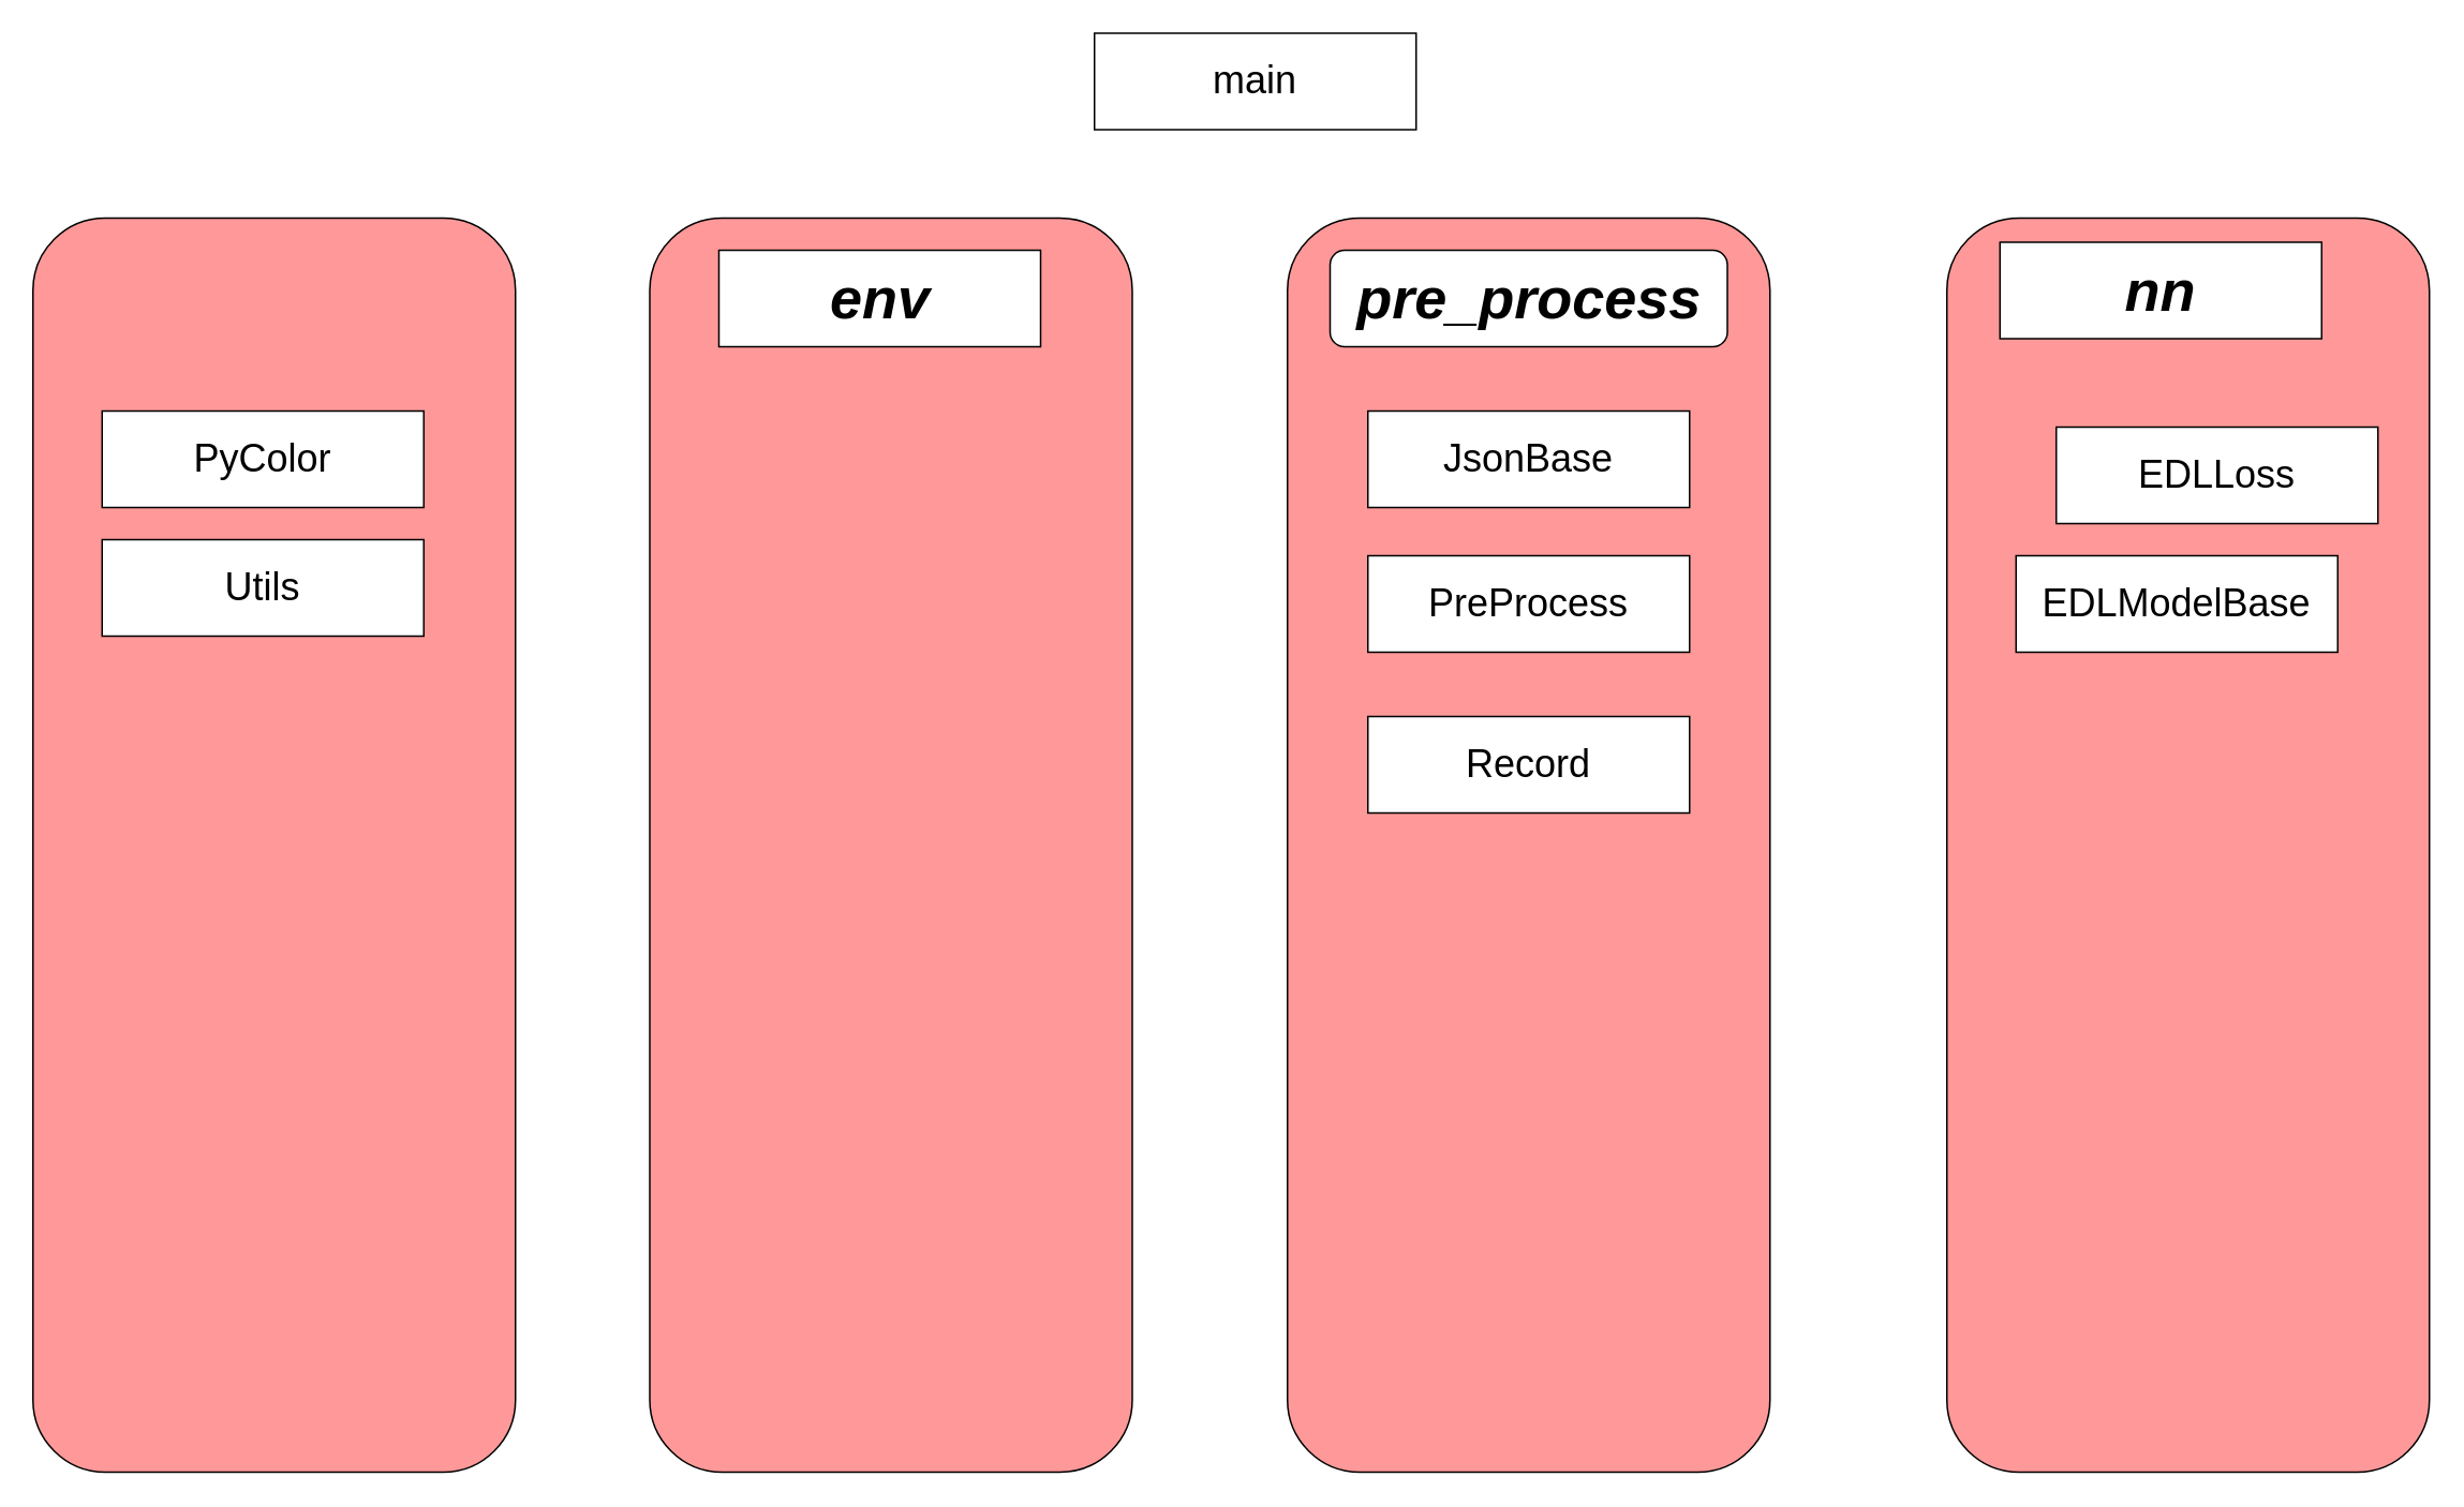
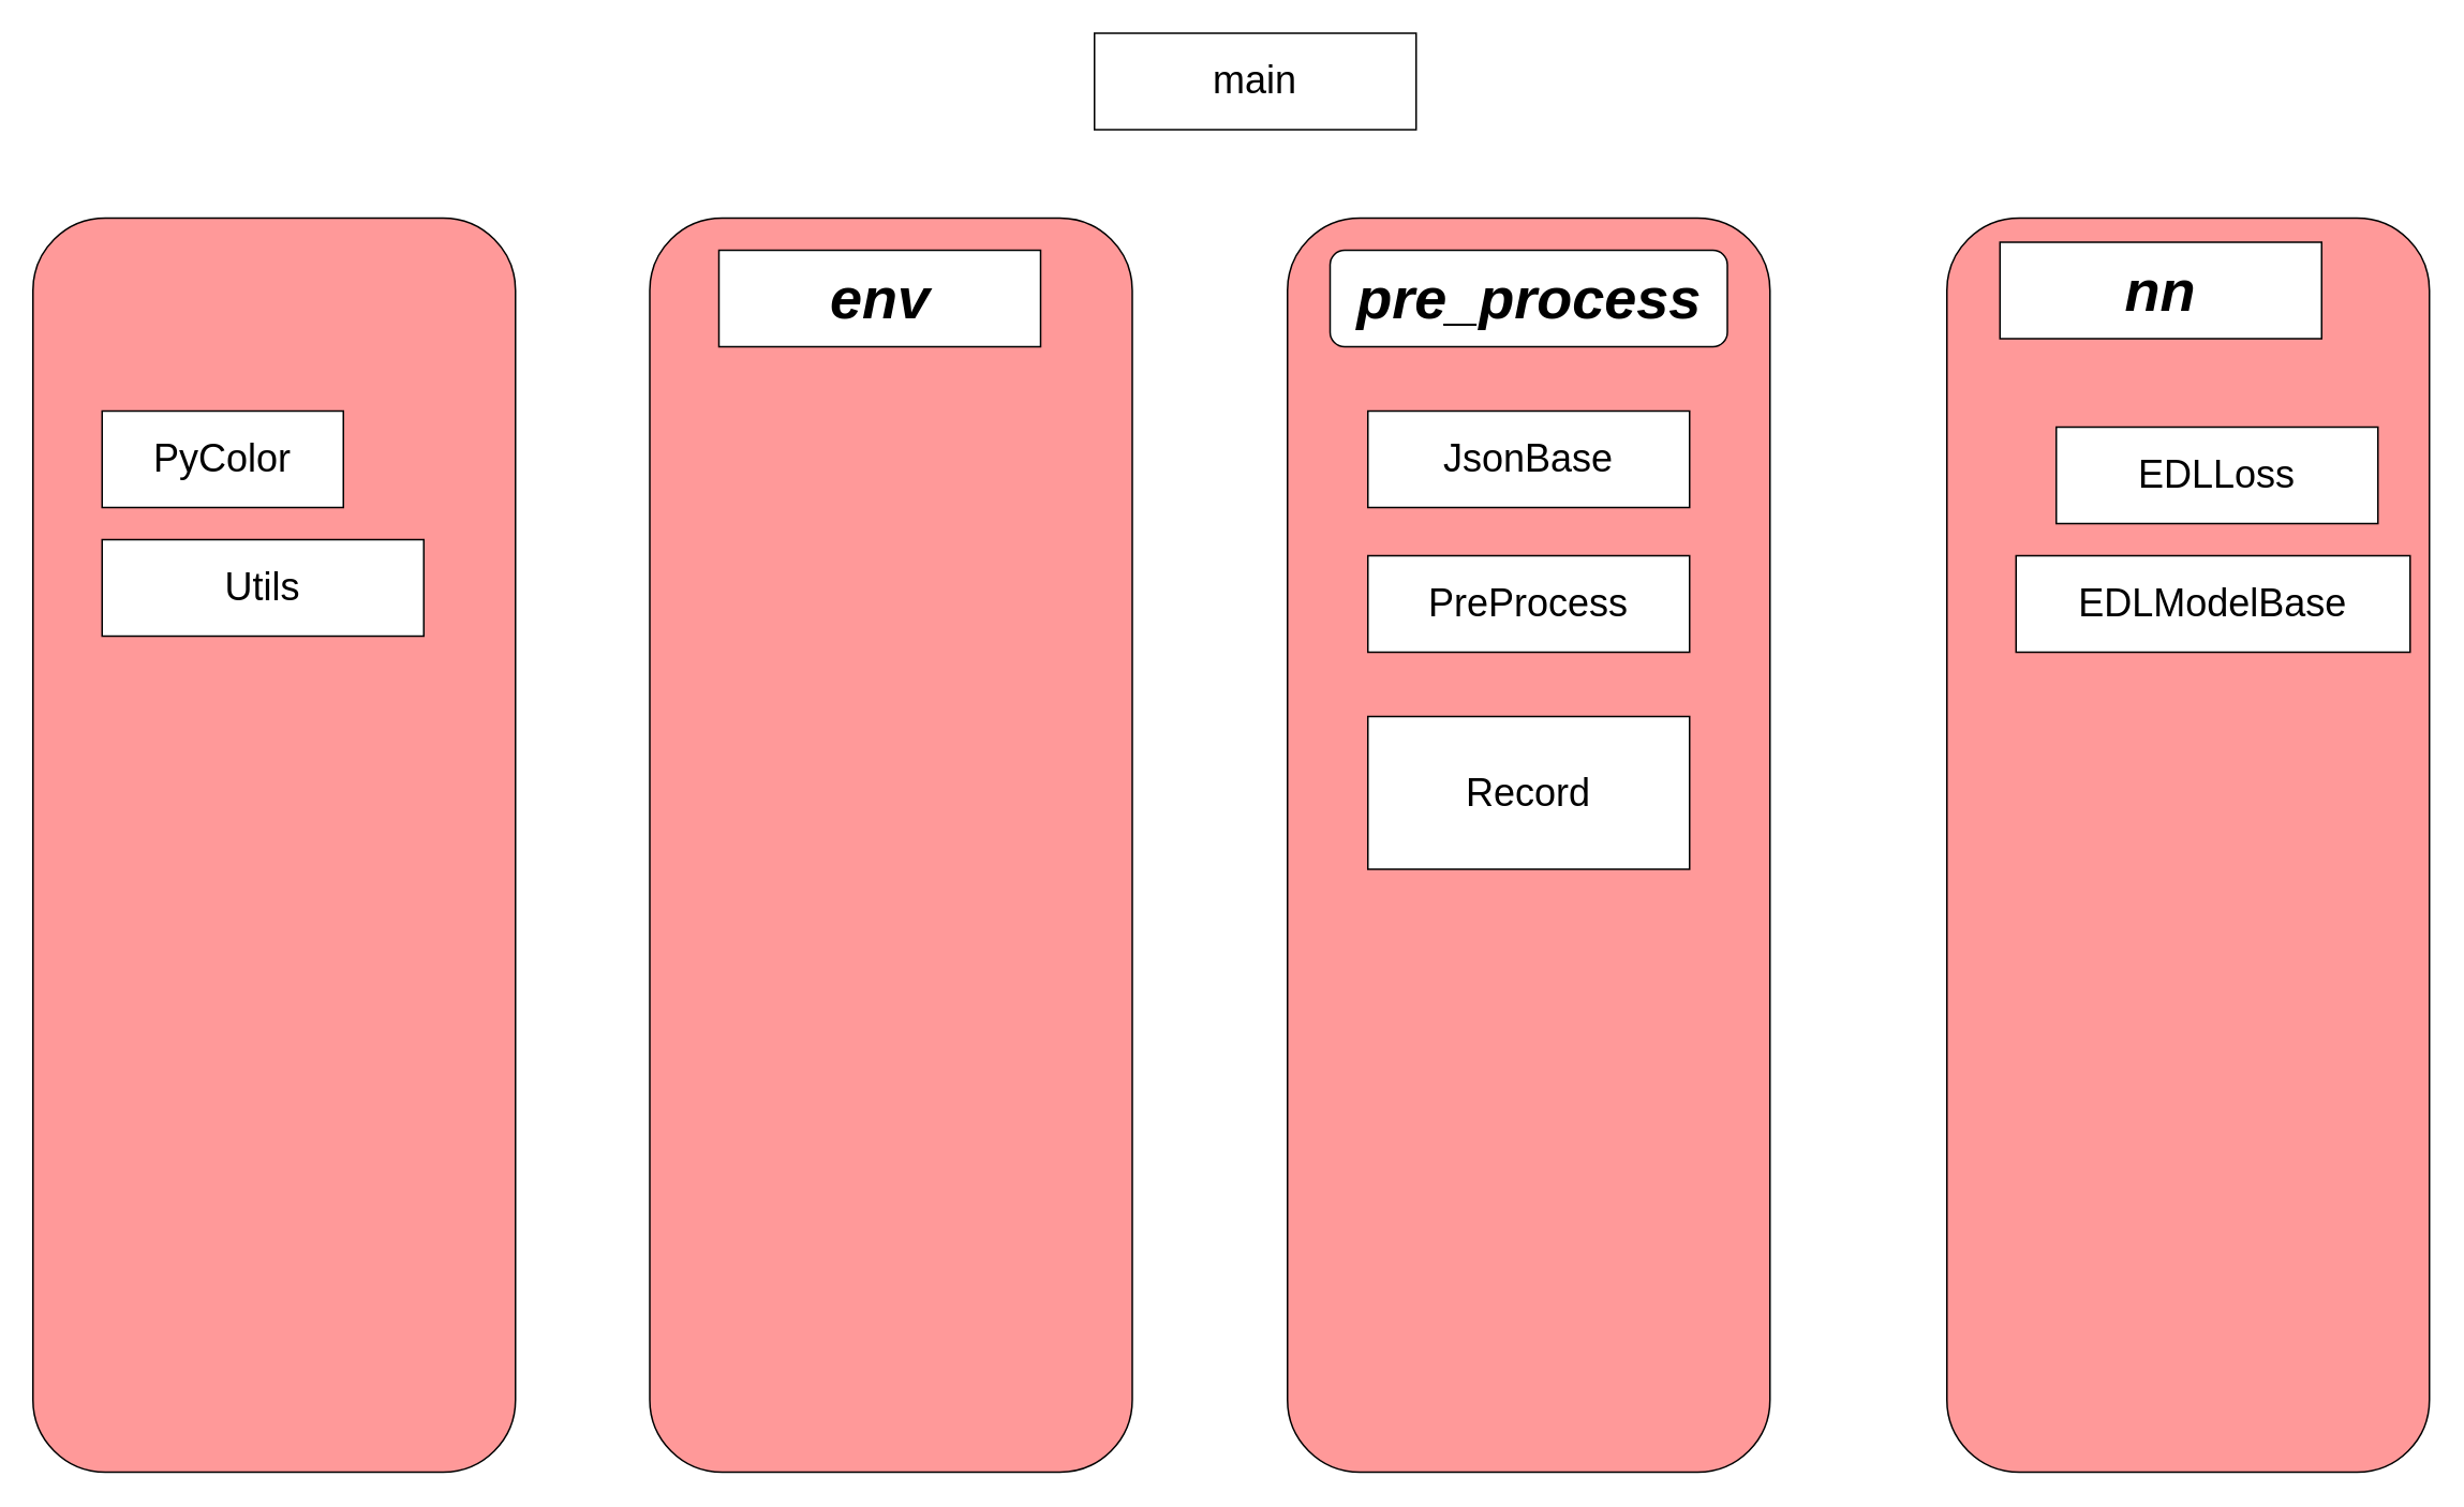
  <mxCell id="0" />
  <mxCell id="1" parent="0" />
  <mxCell id="2" value="&lt;font style=&quot;font-size: 24px&quot;&gt;main&lt;/font&gt;" style="whiteSpace=wrap;html=1;" parent="1" vertex="1"><mxGeometry x="680" y="20" width="200" height="60" as="geometry" /></mxCell>
  <mxCell id="3" value="" style="group" parent="1" vertex="1" connectable="0"><mxGeometry x="20" y="135" width="310" height="780" as="geometry" /></mxCell>
  <mxCell id="4" value="" style="rounded=1;whiteSpace=wrap;html=1;fillColor=#FF9999;" parent="3" vertex="1"><mxGeometry width="300" height="780" as="geometry" /></mxCell>
- <mxCell id="5" value="&lt;span style=&quot;font-size: 24px&quot;&gt;PyColor&lt;/span&gt;" style="whiteSpace=wrap;html=1;" parent="3" vertex="1"><mxGeometry x="43" y="120" width="200" height="60" as="geometry" /></mxCell>
+ <mxCell id="5" value="&lt;span style=&quot;font-size: 24px&quot;&gt;PyColor&lt;/span&gt;" style="whiteSpace=wrap;html=1;" parent="3" vertex="1"><mxGeometry x="43" y="120" width="150" height="60" as="geometry" /></mxCell>
  <mxCell id="6" value="&lt;span style=&quot;font-size: 24px&quot;&gt;Utils&lt;/span&gt;" style="whiteSpace=wrap;html=1;" parent="3" vertex="1"><mxGeometry x="43" y="200" width="200" height="60" as="geometry" /></mxCell>
  <mxCell id="7" value="" style="group" parent="1" vertex="1" connectable="0"><mxGeometry x="403.5" y="135" width="300" height="780" as="geometry" /></mxCell>
  <mxCell id="8" value="" style="rounded=1;whiteSpace=wrap;html=1;fillColor=#FF9999;" parent="7" vertex="1"><mxGeometry width="300" height="780" as="geometry" /></mxCell>
  <mxCell id="9" value="&lt;font&gt;&lt;font style=&quot;font-size: 36px&quot;&gt;&lt;i&gt;&lt;b&gt;env&lt;/b&gt;&lt;/i&gt;&lt;/font&gt;&lt;br&gt;&lt;/font&gt;" style="whiteSpace=wrap;html=1;" parent="7" vertex="1"><mxGeometry x="43" y="20" width="200" height="60" as="geometry" /></mxCell>
  <mxCell id="10" value="" style="group" parent="1" vertex="1" connectable="0"><mxGeometry x="800" y="135" width="300" height="780" as="geometry" /></mxCell>
  <mxCell id="11" value="" style="rounded=1;whiteSpace=wrap;html=1;fillColor=#FF9999;" parent="10" vertex="1"><mxGeometry width="300" height="780" as="geometry" /></mxCell>
  <mxCell id="12" value="&lt;font&gt;&lt;font style=&quot;font-size: 36px&quot;&gt;&lt;b&gt;&lt;i&gt;pre_process&lt;/i&gt;&lt;/b&gt;&lt;/font&gt;&lt;br&gt;&lt;/font&gt;" style="whiteSpace=wrap;html=1;rounded=1;" parent="10" vertex="1"><mxGeometry x="26.5" y="20" width="247" height="60" as="geometry" /></mxCell>
  <mxCell id="13" value="&lt;span style=&quot;font-size: 24px&quot;&gt;JsonBase&lt;/span&gt;" style="whiteSpace=wrap;html=1;" parent="10" vertex="1"><mxGeometry x="50" y="120" width="200" height="60" as="geometry" /></mxCell>
  <mxCell id="14" value="&lt;span style=&quot;font-size: 24px&quot;&gt;PreProcess&lt;/span&gt;" style="whiteSpace=wrap;html=1;" parent="10" vertex="1"><mxGeometry x="50" y="210" width="200" height="60" as="geometry" /></mxCell>
- <mxCell id="15" value="&lt;span style=&quot;font-size: 24px&quot;&gt;Record&lt;/span&gt;" style="whiteSpace=wrap;html=1;" parent="10" vertex="1"><mxGeometry x="50" y="310" width="200" height="60" as="geometry" /></mxCell>
+ <mxCell id="15" value="&lt;span style=&quot;font-size: 24px&quot;&gt;Record&lt;/span&gt;" style="whiteSpace=wrap;html=1;" parent="10" vertex="1"><mxGeometry x="50" y="310" width="200" height="95" as="geometry" /></mxCell>
  <mxCell id="16" value="" style="group" parent="1" vertex="1" connectable="0"><mxGeometry x="1210" y="135" width="300" height="780" as="geometry" /></mxCell>
  <mxCell id="17" value="" style="rounded=1;whiteSpace=wrap;html=1;fillColor=#FF9999;" parent="16" vertex="1"><mxGeometry width="300" height="780" as="geometry" /></mxCell>
  <mxCell id="18" value="&lt;font&gt;&lt;font style=&quot;font-size: 36px&quot;&gt;&lt;b&gt;&lt;i&gt;nn&lt;/i&gt;&lt;/b&gt;&lt;/font&gt;&lt;br&gt;&lt;/font&gt;" style="whiteSpace=wrap;html=1;" parent="16" vertex="1"><mxGeometry x="33" y="15" width="200" height="60" as="geometry" /></mxCell>
  <mxCell id="19" value="&lt;span style=&quot;font-size: 24px&quot;&gt;EDLLoss&lt;/span&gt;" style="whiteSpace=wrap;html=1;" parent="16" vertex="1"><mxGeometry x="68" y="130" width="200" height="60" as="geometry" /></mxCell>
- <mxCell id="20" value="&lt;span style=&quot;font-size: 24px&quot;&gt;EDLModelBase&lt;/span&gt;" style="whiteSpace=wrap;html=1;" parent="16" vertex="1"><mxGeometry x="43" y="210" width="200" height="60" as="geometry" /></mxCell>
+ <mxCell id="20" value="&lt;span style=&quot;font-size: 24px&quot;&gt;EDLModelBase&lt;/span&gt;" style="whiteSpace=wrap;html=1;" parent="16" vertex="1"><mxGeometry x="43" y="210" width="245" height="60" as="geometry" /></mxCell>
